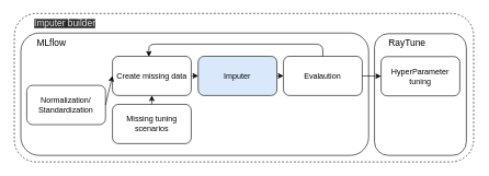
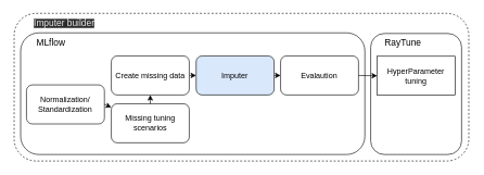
  <mxCell id="0" />
  <mxCell id="1" parent="0" />
  <mxCell id="2" value="" style="rounded=1;whiteSpace=wrap;html=1;dashed=1;" parent="1" vertex="1"><mxGeometry x="20.19" y="20" width="700" height="227" as="geometry" /></mxCell>
  <mxCell id="3" value="" style="rounded=1;whiteSpace=wrap;html=1;" parent="1" vertex="1"><mxGeometry x="30.19" y="50" width="530" height="187" as="geometry" /></mxCell>
  <mxCell id="4" value="&lt;span style=&quot;color: rgb(240 , 240 , 240) ; font-family: &amp;#34;helvetica&amp;#34; ; font-style: normal ; font-weight: 400 ; letter-spacing: normal ; text-align: center ; text-indent: 0px ; text-transform: none ; word-spacing: 0px ; background-color: rgb(42 , 42 , 42) ; display: inline ; float: none&quot;&gt;&lt;font style=&quot;font-size: 14px&quot;&gt;Imputer builder&lt;/font&gt;&lt;/span&gt;" style="text;html=1;strokeColor=none;fillColor=none;align=center;verticalAlign=middle;whiteSpace=wrap;rounded=0;" parent="1" vertex="1"><mxGeometry x="41.56" y="20" width="110.63" height="30" as="geometry" /></mxCell>
  <mxCell id="5" value="Evalaution" style="rounded=1;whiteSpace=wrap;html=1;" parent="1" vertex="1"><mxGeometry x="430.43" y="85.5" width="120" height="60" as="geometry" /></mxCell>
  <mxCell id="6" value="Imputer" style="rounded=1;whiteSpace=wrap;html=1;fillColor=#dae8fc;" parent="1" vertex="1"><mxGeometry x="300.43" y="85.5" width="120" height="60" as="geometry" /></mxCell>
  <mxCell id="7" value="" style="endArrow=classic;html=1;entryX=0;entryY=0.5;entryDx=0;entryDy=0;exitX=1;exitY=0.5;exitDx=0;exitDy=0;" parent="1" source="6" target="5" edge="1"><mxGeometry width="50" height="50" relative="1" as="geometry"><mxPoint x="560.43" y="125.5" as="sourcePoint" /><mxPoint x="571.06" y="125.5" as="targetPoint" /></mxGeometry></mxCell>
  <mxCell id="8" value="" style="rounded=1;whiteSpace=wrap;html=1;" parent="1" vertex="1"><mxGeometry x="569.12" y="51" width="140" height="186" as="geometry" /></mxCell>
- <mxCell id="9" value="HyperParameter tuning" style="rounded=1;whiteSpace=wrap;html=1;" parent="1" vertex="1"><mxGeometry x="579.12" y="86" width="120" height="60" as="geometry" /></mxCell>
+ <mxCell id="9" value="HyperParameter tuning" style="whiteSpace=wrap;html=1;rounded=0;" parent="1" vertex="1"><mxGeometry x="579.12" y="86" width="120" height="60" as="geometry" /></mxCell>
  <mxCell id="10" value="" style="endArrow=classic;html=1;entryX=0;entryY=0.5;entryDx=0;entryDy=0;exitX=1;exitY=0.5;exitDx=0;exitDy=0;" parent="1" source="5" target="9" edge="1"><mxGeometry width="50" height="50" relative="1" as="geometry"><mxPoint x="569.12" y="125.5" as="sourcePoint" /><mxPoint x="465.31" y="136.5" as="targetPoint" /></mxGeometry></mxCell>
  <mxCell id="11" value="&lt;font face=&quot;helvetica&quot;&gt;&lt;span style=&quot;font-size: 14px&quot;&gt;MLflow&lt;/span&gt;&lt;/font&gt;" style="text;html=1;strokeColor=none;fillColor=none;align=center;verticalAlign=middle;whiteSpace=wrap;rounded=0;" parent="1" vertex="1"><mxGeometry x="50.19" y="50" width="54.38" height="30" as="geometry" /></mxCell>
  <mxCell id="12" value="&lt;font face=&quot;helvetica&quot;&gt;&lt;span style=&quot;font-size: 14px&quot;&gt;RayTune&lt;/span&gt;&lt;/font&gt;" style="text;html=1;strokeColor=none;fillColor=none;align=center;verticalAlign=middle;whiteSpace=wrap;rounded=0;" parent="1" vertex="1"><mxGeometry x="569.12" y="50" width="100" height="30" as="geometry" /></mxCell>
  <mxCell id="13" value="Normalization/&lt;br&gt;Standardization" style="rounded=1;whiteSpace=wrap;html=1;" parent="1" vertex="1"><mxGeometry x="39.19" y="130" width="120" height="60" as="geometry" /></mxCell>
  <mxCell id="14" value="" style="endArrow=classic;html=1;entryX=0;entryY=0.5;entryDx=0;entryDy=0;exitX=1;exitY=0.5;exitDx=0;exitDy=0;" parent="1" source="15" target="6" edge="1"><mxGeometry width="50" height="50" relative="1" as="geometry"><mxPoint x="289.81" y="115.5" as="sourcePoint" /><mxPoint x="450.43" y="135.5" as="targetPoint" /></mxGeometry></mxCell>
  <mxCell id="15" value="Create missing data" style="rounded=1;whiteSpace=wrap;html=1;" parent="1" vertex="1"><mxGeometry x="169.81" y="85.5" width="120" height="60" as="geometry" /></mxCell>
- <mxCell id="16" value="" style="endArrow=classic;html=1;entryX=0;entryY=0.5;entryDx=0;entryDy=0;exitX=1;exitY=0.5;exitDx=0;exitDy=0;" parent="1" source="13" target="15" edge="1"><mxGeometry width="50" height="50" relative="1" as="geometry"><mxPoint x="299.81" y="125.5" as="sourcePoint" /><mxPoint x="310.43" y="125.5" as="targetPoint" /></mxGeometry></mxCell>
- <mxCell id="17" value="" style="endArrow=classic;html=1;entryX=0.463;entryY=0.01;entryDx=0;entryDy=0;exitX=0.5;exitY=0;exitDx=0;exitDy=0;entryPerimeter=0;" parent="1" source="5" target="15" edge="1"><mxGeometry width="50" height="50" relative="1" as="geometry"><mxPoint x="720.19" y="86" as="sourcePoint" /><mxPoint x="197.56" y="86" as="targetPoint" /><Array as="points"><mxPoint x="490.19" y="67" /><mxPoint x="225.19" y="67" /></Array></mxGeometry></mxCell>
+ <mxCell id="16" value="" style="endArrow=classic;html=1;exitX=1;exitY=0.5;exitDx=0;exitDy=0;" parent="1" source="13" target="18" edge="1"><mxGeometry width="50" height="50" relative="1" as="geometry"><mxPoint x="299.81" y="125.5" as="sourcePoint" /><mxPoint x="310.43" y="125.5" as="targetPoint" /></mxGeometry></mxCell>
  <mxCell id="18" value="Missing tuning scenarios" style="rounded=1;whiteSpace=wrap;html=1;" parent="1" vertex="1"><mxGeometry x="169.81" y="159" width="120" height="60" as="geometry" /></mxCell>
  <mxCell id="19" value="" style="endArrow=classic;html=1;entryX=0.5;entryY=1;entryDx=0;entryDy=0;exitX=0.5;exitY=0;exitDx=0;exitDy=0;" parent="1" source="18" target="15" edge="1"><mxGeometry width="50" height="50" relative="1" as="geometry"><mxPoint x="430.43" y="125.5" as="sourcePoint" /><mxPoint x="440.43" y="125.5" as="targetPoint" /></mxGeometry></mxCell>
